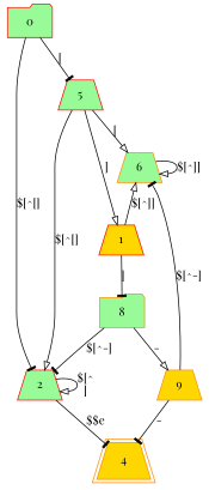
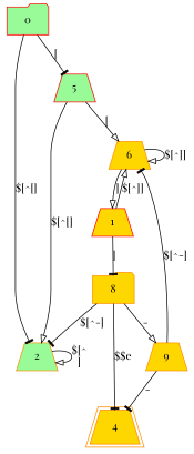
  digraph {
    fontname="Playfair Display"
    node [color=darkorange fillcolor=gold fontname="Playfair Display" shape=trapezium style=filled]
    edge [arrowhead=tee fontname="Playfair Display"]
    4 [peripheries=2]
    0 [color=red fillcolor=palegreen shape=folder]
-   2 [color=red fillcolor=palegreen]
+   2 [fillcolor=palegreen]
    5 [color=red fillcolor=palegreen]
-   6 [fillcolor=palegreen]
+   6
    n6 [color=red label=1]
-   8 [fillcolor=palegreen shape=folder]
+   8 [shape=folder]
    9
    0 -> 2 [label="$[^\[]"]
    0 -> 5 [label="["]
-   2 -> 4 [label="$$e"]
+   8 -> 4 [label="$$e"]
    2 -> 2 [arrowhead=onormal label="$[^\n]"]
    5 -> 2 [arrowhead=onormal label="$[^\[]"]
    5 -> 6 [arrowhead=onormal label="["]
    6 -> 6 [arrowhead=onormal label="$[^\]]"]
-   5 -> n6 [arrowhead=onormal label="]"]
+   6 -> n6 [arrowhead=onormal label="]"]
    n6 -> 6 [arrowhead=onormal label="$[^\]]"]
    n6 -> 8 [label="]"]
    8 -> 2 [label="$[^\-]"]
    8 -> 9 [arrowhead=onormal label="-"]
    9 -> 4 [label="-"]
    9 -> 6 [label="$[^\-]"]
  }
